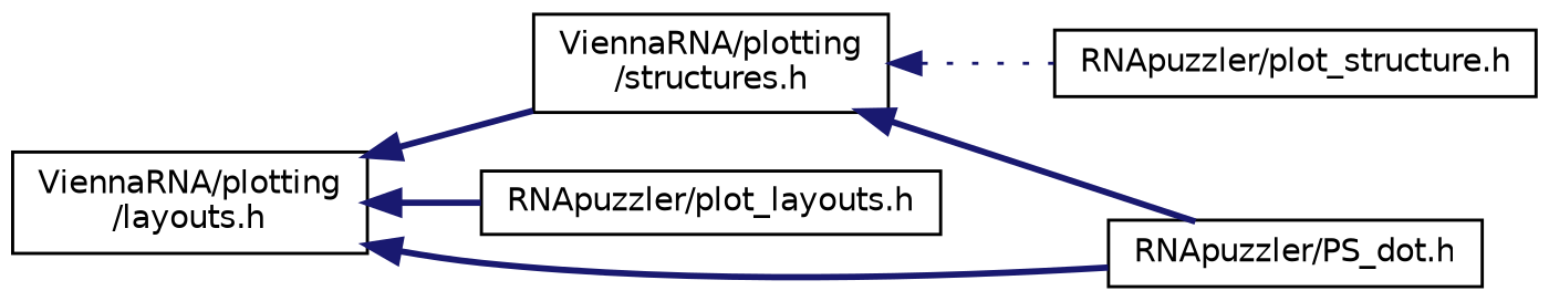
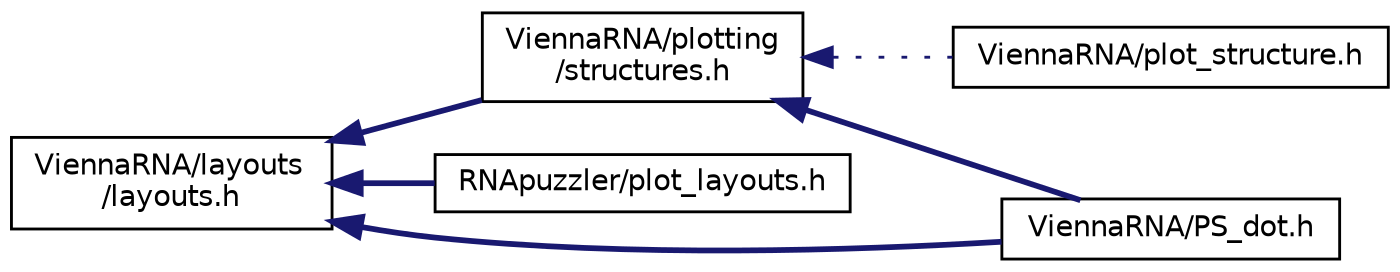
  digraph {
    rankdir=LR
    node [color=black fontname=Helvetica fontsize=10 shape=record]
    edge [color=midnightblue dir=back fontname=Helvetica fontsize=10 labelfontname=Helvetica labelfontsize=10 style=bold]
-   n1 [height=0.2 label="ViennaRNA/plotting\l/layouts.h" width=0.4]
+   n1 [height=0.2 label="ViennaRNA/layouts\l/layouts.h" width=0.4]
    n2 [height=0.2 label="ViennaRNA/plotting\l/structures.h" width=0.4]
    n3 [height=0.2 label="RNApuzzler/plot_layouts.h" width=0.4]
-   n4 [height=0.2 label="RNApuzzler/PS_dot.h" width=0.4]
-   n5 [height=0.2 label="RNApuzzler/plot_structure.h" width=0.4]
+   n4 [height=0.2 label="ViennaRNA/PS_dot.h" width=0.4]
+   n5 [height=0.2 label="ViennaRNA/plot_structure.h" width=0.4]
    n1 -> n2
    n1 -> n3
    n1 -> n4
    n2 -> n4
    n2 -> n5 [style=dotted]
  }
